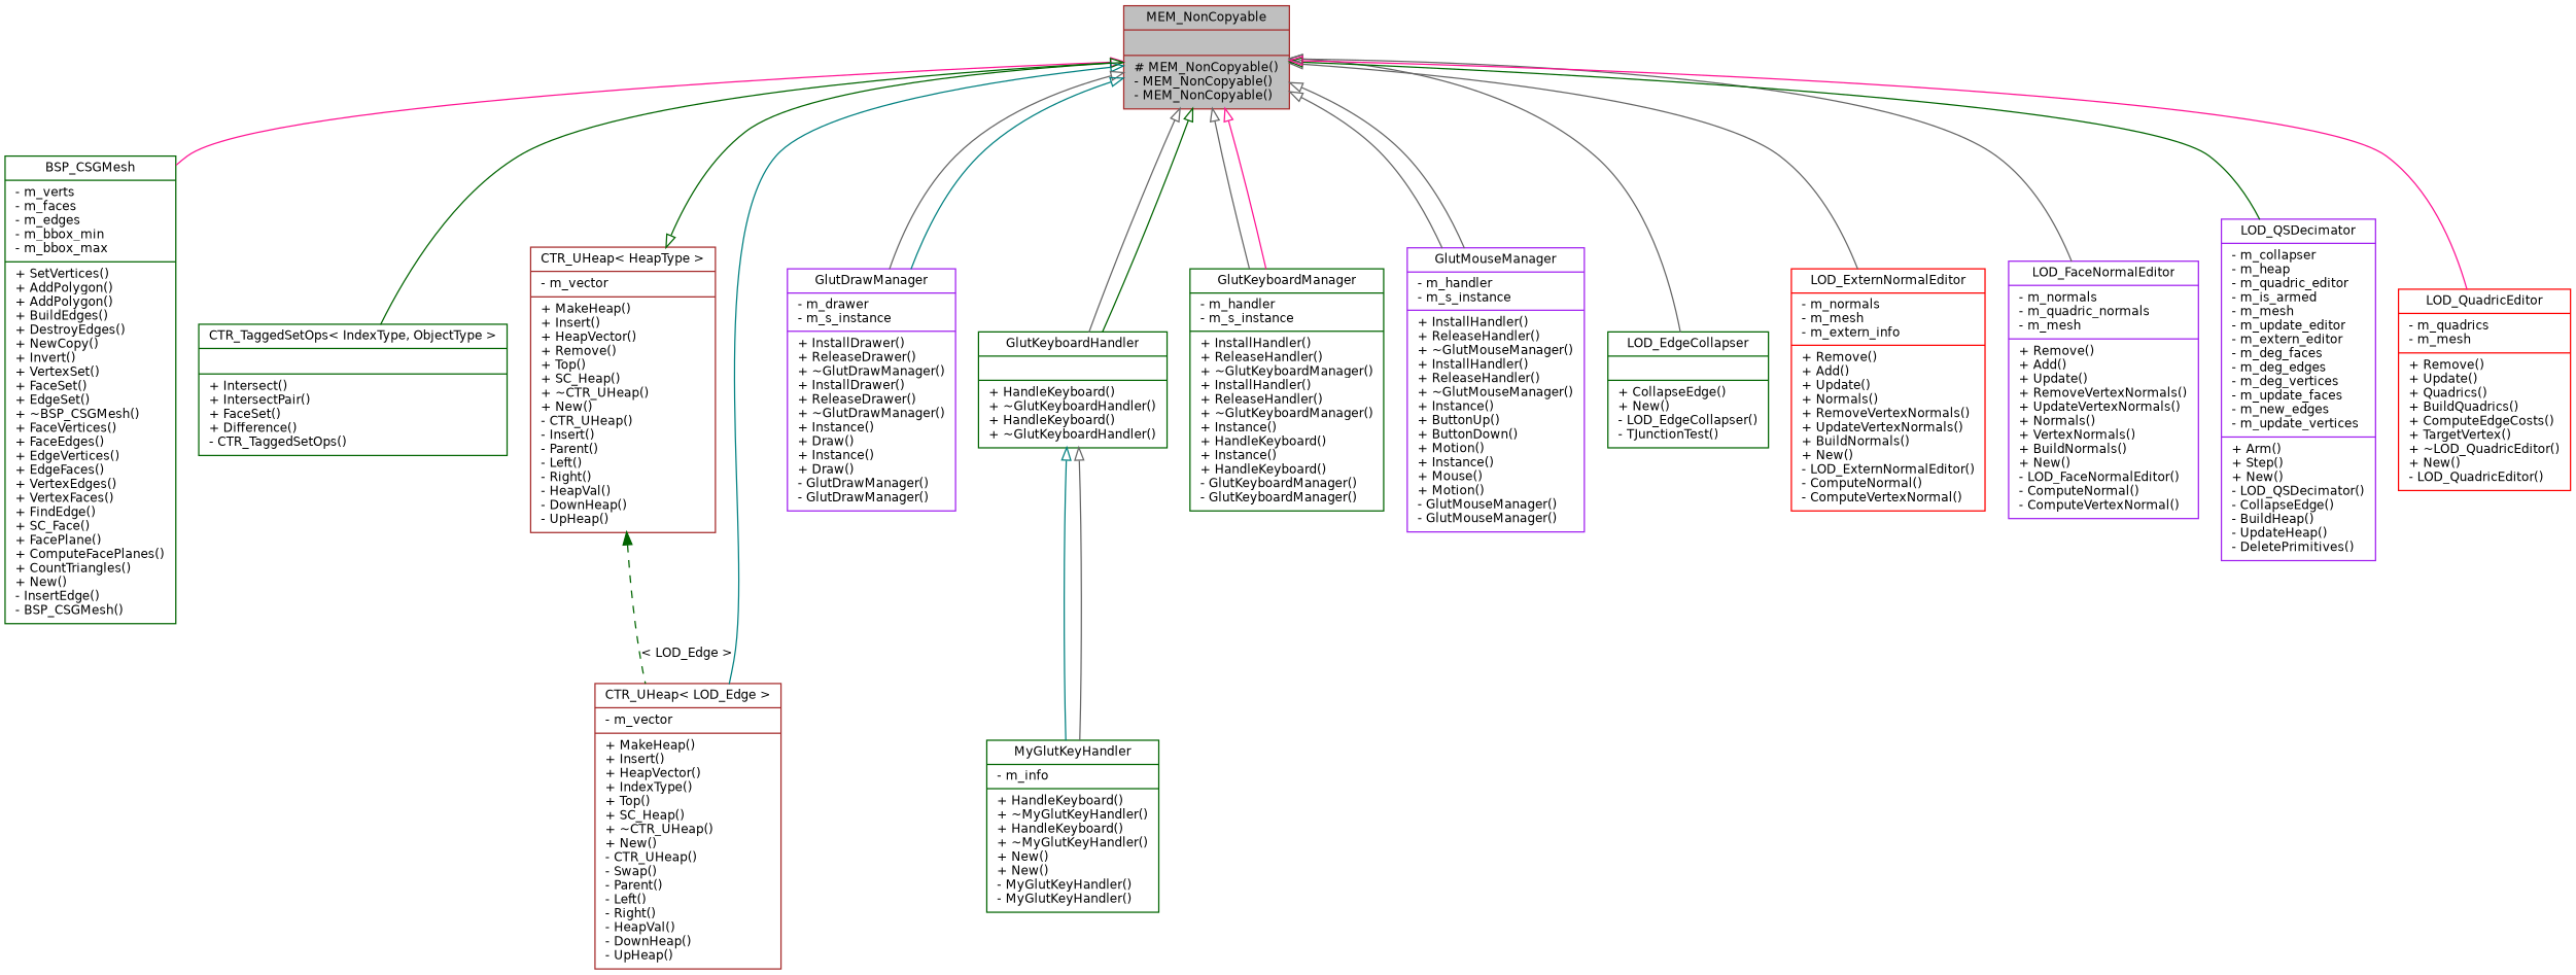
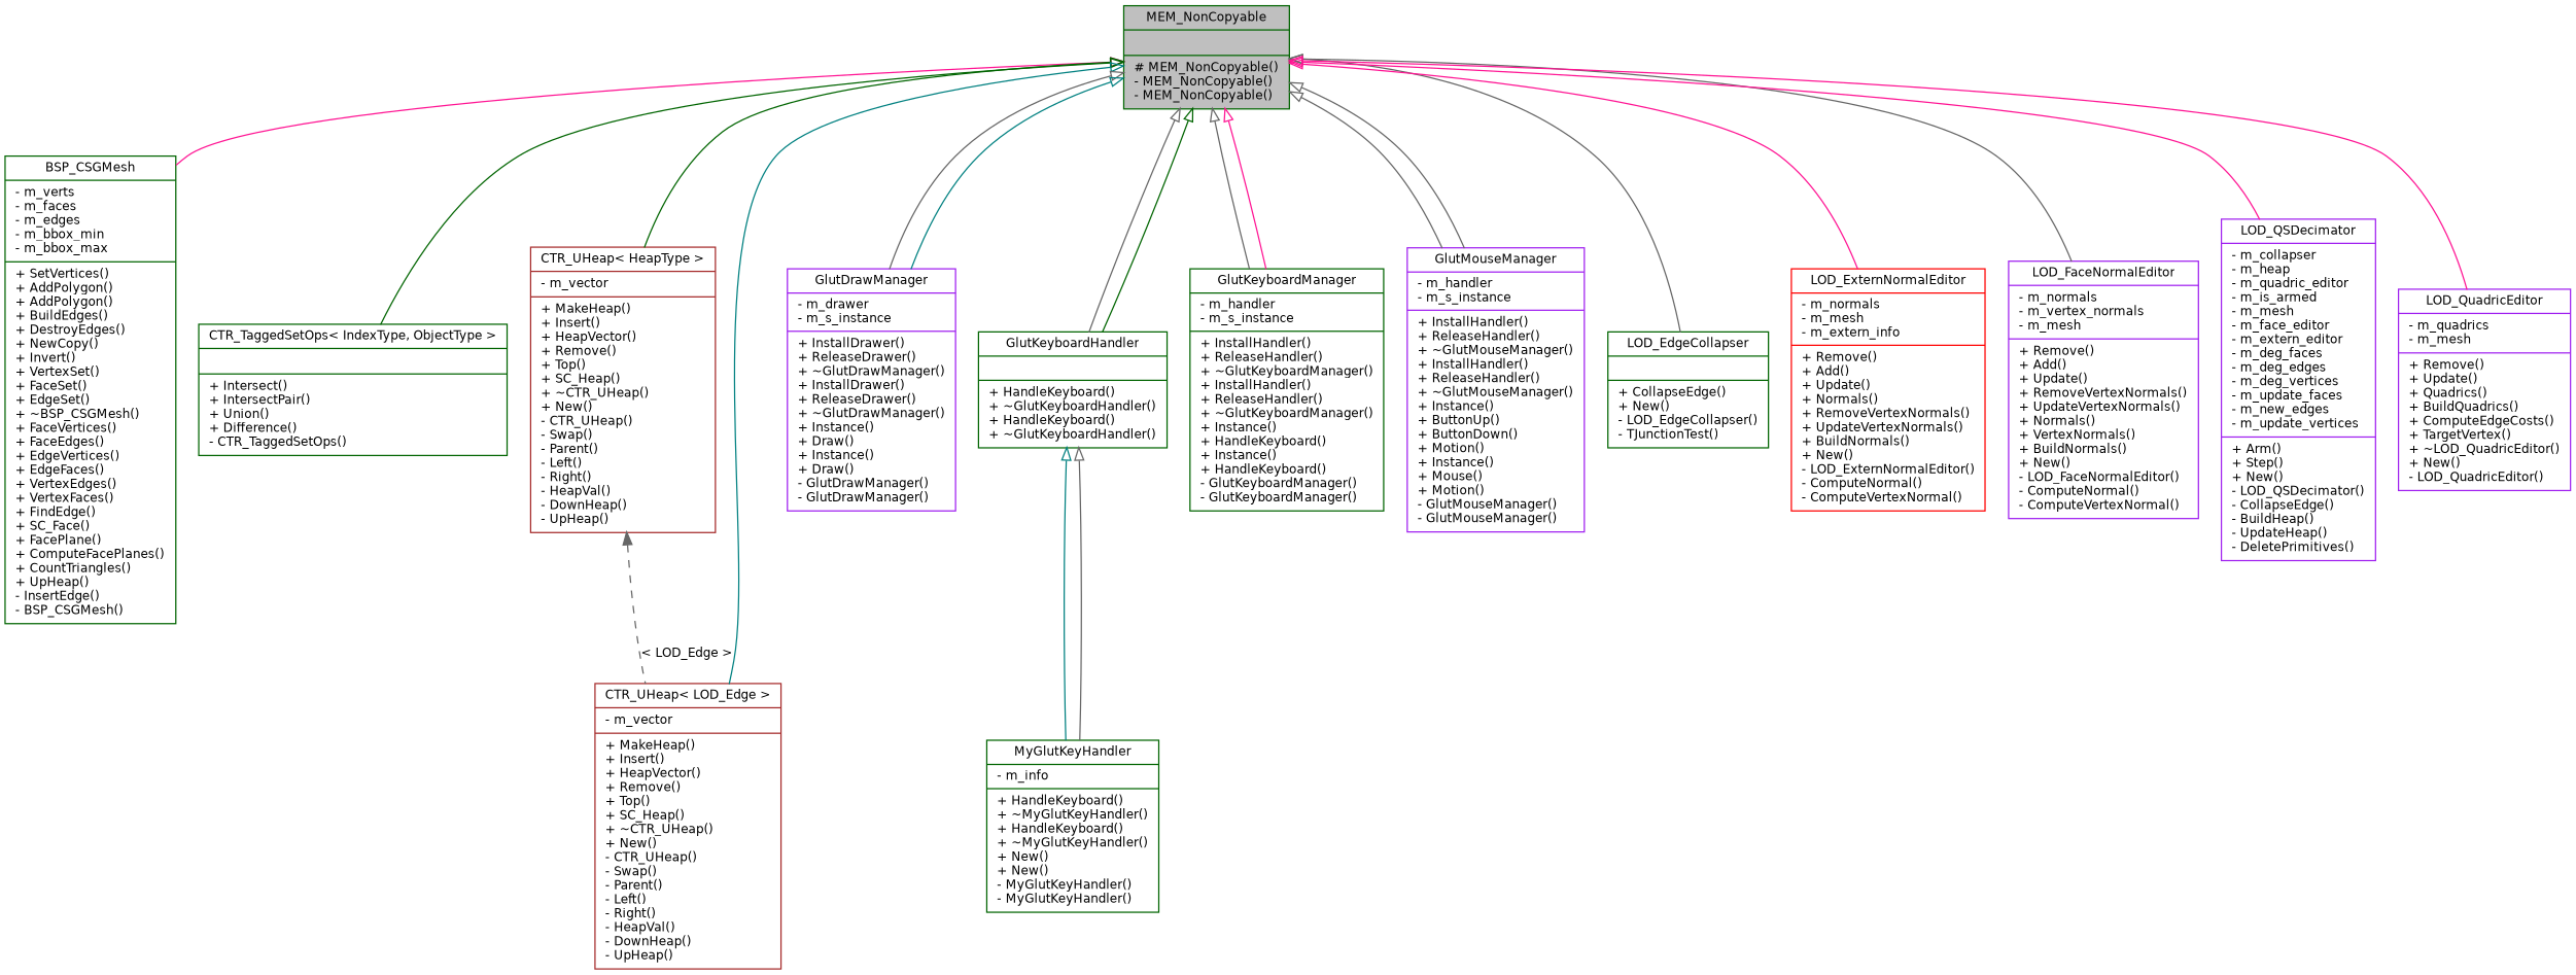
  digraph {
    node [color=darkgreen fillcolor=white fontname=Helvetica fontsize=10 shape=record style=filled]
    edge [arrowtail=empty color=gray40 dir=back fontname=Helvetica fontsize=10 labelfontname=Helvetica labelfontsize=10 style=solid]
-   n1 [color=brown fillcolor=grey75 fontcolor=black height=0.2 label="{MEM_NonCopyable\n||# MEM_NonCopyable()\l- MEM_NonCopyable()\l- MEM_NonCopyable()\l}" width=0.4]
-   n2 [height=0.2 label="{BSP_CSGMesh\n|- m_verts\l- m_faces\l- m_edges\l- m_bbox_min\l- m_bbox_max\l|+ SetVertices()\l+ AddPolygon()\l+ AddPolygon()\l+ BuildEdges()\l+ DestroyEdges()\l+ NewCopy()\l+ Invert()\l+ VertexSet()\l+ FaceSet()\l+ EdgeSet()\l+ ~BSP_CSGMesh()\l+ FaceVertices()\l+ FaceEdges()\l+ EdgeVertices()\l+ EdgeFaces()\l+ VertexEdges()\l+ VertexFaces()\l+ FindEdge()\l+ SC_Face()\l+ FacePlane()\l+ ComputeFacePlanes()\l+ CountTriangles()\l+ New()\l- InsertEdge()\l- BSP_CSGMesh()\l}" width=0.4]
-   n3 [height=0.2 label="{CTR_TaggedSetOps\< IndexType, ObjectType \>\n||+ Intersect()\l+ IntersectPair()\l+ FaceSet()\l+ Difference()\l- CTR_TaggedSetOps()\l}" width=0.4]
-   n4 [color=brown height=0.2 label="{CTR_UHeap\< HeapType \>\n|- m_vector\l|+ MakeHeap()\l+ Insert()\l+ HeapVector()\l+ Remove()\l+ Top()\l+ SC_Heap()\l+ ~CTR_UHeap()\l+ New()\l- CTR_UHeap()\l- Insert()\l- Parent()\l- Left()\l- Right()\l- HeapVal()\l- DownHeap()\l- UpHeap()\l}" width=0.4]
-   n5 [color=brown height=0.2 label="{CTR_UHeap\< LOD_Edge \>\n|- m_vector\l|+ MakeHeap()\l+ Insert()\l+ HeapVector()\l+ IndexType()\l+ Top()\l+ SC_Heap()\l+ ~CTR_UHeap()\l+ New()\l- CTR_UHeap()\l- Swap()\l- Parent()\l- Left()\l- Right()\l- HeapVal()\l- DownHeap()\l- UpHeap()\l}" width=0.4]
+   n1 [fillcolor=grey75 fontcolor=black height=0.2 label="{MEM_NonCopyable\n||# MEM_NonCopyable()\l- MEM_NonCopyable()\l- MEM_NonCopyable()\l}" width=0.4]
+   n2 [height=0.2 label="{BSP_CSGMesh\n|- m_verts\l- m_faces\l- m_edges\l- m_bbox_min\l- m_bbox_max\l|+ SetVertices()\l+ AddPolygon()\l+ AddPolygon()\l+ BuildEdges()\l+ DestroyEdges()\l+ NewCopy()\l+ Invert()\l+ VertexSet()\l+ FaceSet()\l+ EdgeSet()\l+ ~BSP_CSGMesh()\l+ FaceVertices()\l+ FaceEdges()\l+ EdgeVertices()\l+ EdgeFaces()\l+ VertexEdges()\l+ VertexFaces()\l+ FindEdge()\l+ SC_Face()\l+ FacePlane()\l+ ComputeFacePlanes()\l+ CountTriangles()\l+ UpHeap()\l- InsertEdge()\l- BSP_CSGMesh()\l}" width=0.4]
+   n3 [height=0.2 label="{CTR_TaggedSetOps\< IndexType, ObjectType \>\n||+ Intersect()\l+ IntersectPair()\l+ Union()\l+ Difference()\l- CTR_TaggedSetOps()\l}" width=0.4]
+   n4 [color=brown height=0.2 label="{CTR_UHeap\< HeapType \>\n|- m_vector\l|+ MakeHeap()\l+ Insert()\l+ HeapVector()\l+ Remove()\l+ Top()\l+ SC_Heap()\l+ ~CTR_UHeap()\l+ New()\l- CTR_UHeap()\l- Swap()\l- Parent()\l- Left()\l- Right()\l- HeapVal()\l- DownHeap()\l- UpHeap()\l}" width=0.4]
+   n5 [color=brown height=0.2 label="{CTR_UHeap\< LOD_Edge \>\n|- m_vector\l|+ MakeHeap()\l+ Insert()\l+ HeapVector()\l+ Remove()\l+ Top()\l+ SC_Heap()\l+ ~CTR_UHeap()\l+ New()\l- CTR_UHeap()\l- Swap()\l- Parent()\l- Left()\l- Right()\l- HeapVal()\l- DownHeap()\l- UpHeap()\l}" width=0.4]
    n6 [color=purple height=0.2 label="{GlutDrawManager\n|- m_drawer\l- m_s_instance\l|+ InstallDrawer()\l+ ReleaseDrawer()\l+ ~GlutDrawManager()\l+ InstallDrawer()\l+ ReleaseDrawer()\l+ ~GlutDrawManager()\l+ Instance()\l+ Draw()\l+ Instance()\l+ Draw()\l- GlutDrawManager()\l- GlutDrawManager()\l}" width=0.4]
    n7 [height=0.2 label="{GlutKeyboardHandler\n||+ HandleKeyboard()\l+ ~GlutKeyboardHandler()\l+ HandleKeyboard()\l+ ~GlutKeyboardHandler()\l}" width=0.4]
    n8 [height=0.2 label="{GlutKeyboardManager\n|- m_handler\l- m_s_instance\l|+ InstallHandler()\l+ ReleaseHandler()\l+ ~GlutKeyboardManager()\l+ InstallHandler()\l+ ReleaseHandler()\l+ ~GlutKeyboardManager()\l+ Instance()\l+ HandleKeyboard()\l+ Instance()\l+ HandleKeyboard()\l- GlutKeyboardManager()\l- GlutKeyboardManager()\l}" width=0.4]
    n9 [color=purple height=0.2 label="{GlutMouseManager\n|- m_handler\l- m_s_instance\l|+ InstallHandler()\l+ ReleaseHandler()\l+ ~GlutMouseManager()\l+ InstallHandler()\l+ ReleaseHandler()\l+ ~GlutMouseManager()\l+ Instance()\l+ ButtonUp()\l+ ButtonDown()\l+ Motion()\l+ Instance()\l+ Mouse()\l+ Motion()\l- GlutMouseManager()\l- GlutMouseManager()\l}" width=0.4]
    n10 [height=0.2 label="{LOD_EdgeCollapser\n||+ CollapseEdge()\l+ New()\l- LOD_EdgeCollapser()\l- TJunctionTest()\l}" width=0.4]
    n11 [color=red height=0.2 label="{LOD_ExternNormalEditor\n|- m_normals\l- m_mesh\l- m_extern_info\l|+ Remove()\l+ Add()\l+ Update()\l+ Normals()\l+ RemoveVertexNormals()\l+ UpdateVertexNormals()\l+ BuildNormals()\l+ New()\l- LOD_ExternNormalEditor()\l- ComputeNormal()\l- ComputeVertexNormal()\l}" width=0.4]
-   n12 [color=purple height=0.2 label="{LOD_FaceNormalEditor\n|- m_normals\l- m_quadric_normals\l- m_mesh\l|+ Remove()\l+ Add()\l+ Update()\l+ RemoveVertexNormals()\l+ UpdateVertexNormals()\l+ Normals()\l+ VertexNormals()\l+ BuildNormals()\l+ New()\l- LOD_FaceNormalEditor()\l- ComputeNormal()\l- ComputeVertexNormal()\l}" width=0.4]
-   n13 [color=purple height=0.2 label="{LOD_QSDecimator\n|- m_collapser\l- m_heap\l- m_quadric_editor\l- m_is_armed\l- m_mesh\l- m_update_editor\l- m_extern_editor\l- m_deg_faces\l- m_deg_edges\l- m_deg_vertices\l- m_update_faces\l- m_new_edges\l- m_update_vertices\l|+ Arm()\l+ Step()\l+ New()\l- LOD_QSDecimator()\l- CollapseEdge()\l- BuildHeap()\l- UpdateHeap()\l- DeletePrimitives()\l}" width=0.4]
-   n14 [color=red height=0.2 label="{LOD_QuadricEditor\n|- m_quadrics\l- m_mesh\l|+ Remove()\l+ Update()\l+ Quadrics()\l+ BuildQuadrics()\l+ ComputeEdgeCosts()\l+ TargetVertex()\l+ ~LOD_QuadricEditor()\l+ New()\l- LOD_QuadricEditor()\l}" width=0.4]
+   n12 [color=purple height=0.2 label="{LOD_FaceNormalEditor\n|- m_normals\l- m_vertex_normals\l- m_mesh\l|+ Remove()\l+ Add()\l+ Update()\l+ RemoveVertexNormals()\l+ UpdateVertexNormals()\l+ Normals()\l+ VertexNormals()\l+ BuildNormals()\l+ New()\l- LOD_FaceNormalEditor()\l- ComputeNormal()\l- ComputeVertexNormal()\l}" width=0.4]
+   n13 [color=purple height=0.2 label="{LOD_QSDecimator\n|- m_collapser\l- m_heap\l- m_quadric_editor\l- m_is_armed\l- m_mesh\l- m_face_editor\l- m_extern_editor\l- m_deg_faces\l- m_deg_edges\l- m_deg_vertices\l- m_update_faces\l- m_new_edges\l- m_update_vertices\l|+ Arm()\l+ Step()\l+ New()\l- LOD_QSDecimator()\l- CollapseEdge()\l- BuildHeap()\l- UpdateHeap()\l- DeletePrimitives()\l}" width=0.4]
+   n14 [color=purple height=0.2 label="{LOD_QuadricEditor\n|- m_quadrics\l- m_mesh\l|+ Remove()\l+ Update()\l+ Quadrics()\l+ BuildQuadrics()\l+ ComputeEdgeCosts()\l+ TargetVertex()\l+ ~LOD_QuadricEditor()\l+ New()\l- LOD_QuadricEditor()\l}" width=0.4]
    n15 [height=0.2 label="{MyGlutKeyHandler\n|- m_info\l|+ HandleKeyboard()\l+ ~MyGlutKeyHandler()\l+ HandleKeyboard()\l+ ~MyGlutKeyHandler()\l+ New()\l+ New()\l- MyGlutKeyHandler()\l- MyGlutKeyHandler()\l}" width=0.4]
    n1 -> n2 [color=deeppink]
    n1 -> n3 [color=darkgreen]
-   n4 -> n1 [color=darkgreen]
+   n1 -> n4 [color=darkgreen]
    n1 -> n5 [color=teal]
    n1 -> n6
    n1 -> n6 [color=teal]
    n1 -> n7
    n1 -> n7 [color=darkgreen]
    n1 -> n8
    n1 -> n8 [color=deeppink]
    n1 -> n9
    n1 -> n9
    n1 -> n10
-   n1 -> n11
+   n1 -> n11 [color=deeppink]
    n1 -> n12
-   n1 -> n13 [color=darkgreen]
+   n1 -> n13 [color=deeppink]
    n1 -> n14 [color=deeppink]
-   n4 -> n5 [color=darkgreen label="\< LOD_Edge \>" style=dashed arrowtail=""]
+   n4 -> n5 [label="\< LOD_Edge \>" style=dashed arrowtail=""]
    n7 -> n15 [color=teal]
    n7 -> n15
  }
